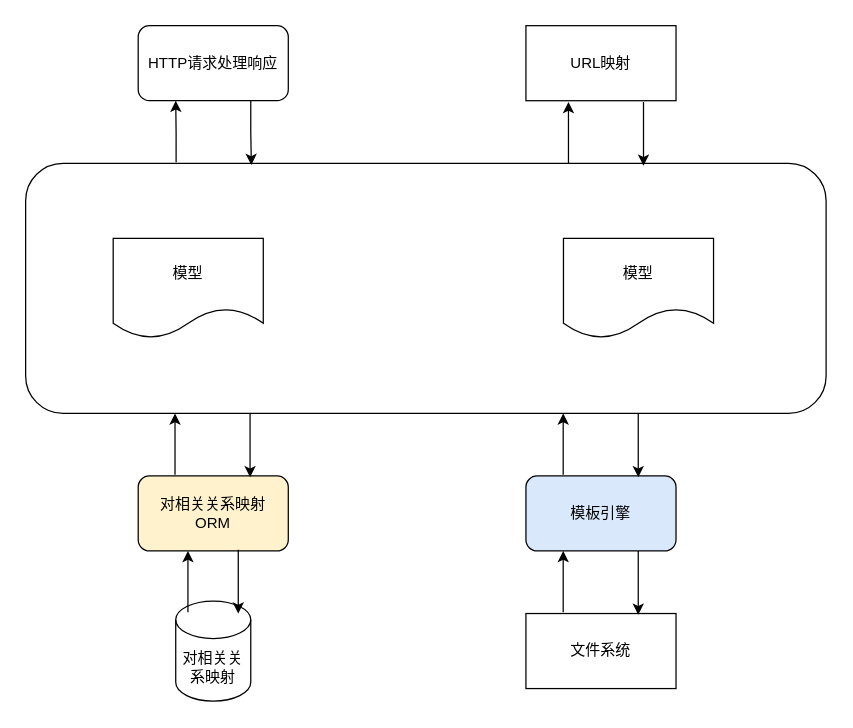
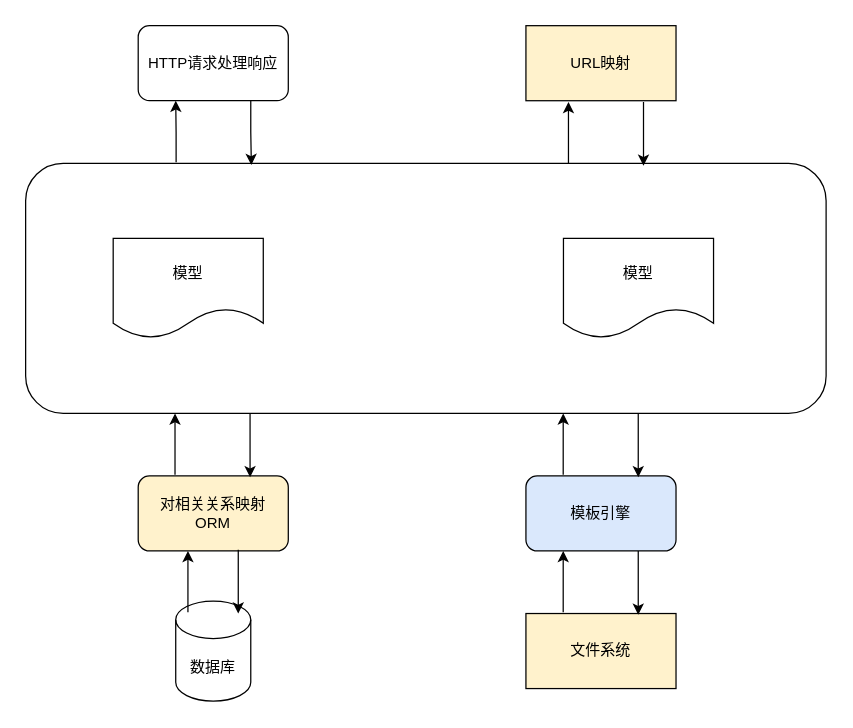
  <mxCell id="0" />
  <mxCell id="1" parent="0" />
  <mxCell id="2" value="HTTP请求处理响应" style="whiteSpace=wrap;html=1;rounded=1;" vertex="1" parent="1"><mxGeometry x="110" y="20" width="120" height="60" as="geometry" /></mxCell>
- <mxCell id="3" value="URL映射" style="whiteSpace=wrap;html=1;" vertex="1" parent="1"><mxGeometry x="420" y="20" width="120" height="60" as="geometry" /></mxCell>
+ <mxCell id="3" value="URL映射" style="whiteSpace=wrap;html=1;fillColor=#fff2cc;" vertex="1" parent="1"><mxGeometry x="420" y="20" width="120" height="60" as="geometry" /></mxCell>
  <mxCell id="4" value="" style="rounded=1;whiteSpace=wrap;html=1;" vertex="1" parent="1"><mxGeometry x="20" y="130" width="640" height="200" as="geometry" /></mxCell>
  <mxCell id="5" value="对相关关系映射&lt;br&gt;ORM" style="rounded=1;whiteSpace=wrap;html=1;fillColor=#fff2cc;" vertex="1" parent="1"><mxGeometry x="110" y="380" width="120" height="60" as="geometry" /></mxCell>
  <mxCell id="6" value="模板引擎" style="rounded=1;whiteSpace=wrap;html=1;fillColor=#dae8fc;" vertex="1" parent="1"><mxGeometry x="420" y="380" width="120" height="60" as="geometry" /></mxCell>
- <mxCell id="7" value="对相关关系映射" style="shape=cylinder3;whiteSpace=wrap;html=1;boundedLbl=1;backgroundOutline=1;size=15;" vertex="1" parent="1"><mxGeometry x="140" y="480" width="60" height="80" as="geometry" /></mxCell>
- <mxCell id="8" value="文件系统" style="whiteSpace=wrap;html=1;" vertex="1" parent="1"><mxGeometry x="420" y="490" width="120" height="60" as="geometry" /></mxCell>
+ <mxCell id="7" value="数据库" style="shape=cylinder3;whiteSpace=wrap;html=1;boundedLbl=1;backgroundOutline=1;size=15;" vertex="1" parent="1"><mxGeometry x="140" y="480" width="60" height="80" as="geometry" /></mxCell>
+ <mxCell id="8" value="文件系统" style="whiteSpace=wrap;html=1;fillColor=#fff2cc;" vertex="1" parent="1"><mxGeometry x="420" y="490" width="120" height="60" as="geometry" /></mxCell>
  <mxCell id="9" value="模型" style="shape=document;whiteSpace=wrap;html=1;boundedLbl=1;" vertex="1" parent="1"><mxGeometry x="90" y="190" width="120" height="80" as="geometry" /></mxCell>
  <mxCell id="10" value="模型" style="shape=document;whiteSpace=wrap;html=1;boundedLbl=1;" vertex="1" parent="1"><mxGeometry x="450" y="190" width="120" height="80" as="geometry" /></mxCell>
  <mxCell id="11" style="edgeStyle=orthogonalEdgeStyle;rounded=0;orthogonalLoop=1;jettySize=auto;html=1;exitX=0.75;exitY=1;exitDx=0;exitDy=0;entryX=0.282;entryY=0.007;entryDx=0;entryDy=0;entryPerimeter=0;" edge="1" parent="1" source="2" target="4"><mxGeometry relative="1" as="geometry" /></mxCell>
  <mxCell id="12" style="edgeStyle=orthogonalEdgeStyle;rounded=0;orthogonalLoop=1;jettySize=auto;html=1;exitX=0.188;exitY=-0.004;exitDx=0;exitDy=0;entryX=0.25;entryY=1;entryDx=0;entryDy=0;exitPerimeter=0;" edge="1" parent="1" source="4" target="2"><mxGeometry relative="1" as="geometry" /></mxCell>
  <mxCell id="13" style="edgeStyle=orthogonalEdgeStyle;rounded=0;orthogonalLoop=1;jettySize=auto;html=1;exitX=0.75;exitY=1;exitDx=0;exitDy=0;entryX=0.282;entryY=0.007;entryDx=0;entryDy=0;entryPerimeter=0;" edge="1" parent="1"><mxGeometry relative="1" as="geometry"><mxPoint x="514" y="81" as="sourcePoint" /><mxPoint x="514" y="132" as="targetPoint" /></mxGeometry></mxCell>
  <mxCell id="14" style="edgeStyle=orthogonalEdgeStyle;rounded=0;orthogonalLoop=1;jettySize=auto;html=1;exitX=0.188;exitY=-0.004;exitDx=0;exitDy=0;entryX=0.25;entryY=1;entryDx=0;entryDy=0;exitPerimeter=0;" edge="1" parent="1"><mxGeometry relative="1" as="geometry"><mxPoint x="454" y="130" as="sourcePoint" /><mxPoint x="454" y="81" as="targetPoint" /></mxGeometry></mxCell>
  <mxCell id="15" style="edgeStyle=orthogonalEdgeStyle;rounded=0;orthogonalLoop=1;jettySize=auto;html=1;exitX=0.75;exitY=1;exitDx=0;exitDy=0;entryX=0.282;entryY=0.007;entryDx=0;entryDy=0;entryPerimeter=0;" edge="1" parent="1"><mxGeometry relative="1" as="geometry"><mxPoint x="199.43" y="330" as="sourcePoint" /><mxPoint x="199.43" y="381" as="targetPoint" /></mxGeometry></mxCell>
  <mxCell id="16" style="edgeStyle=orthogonalEdgeStyle;rounded=0;orthogonalLoop=1;jettySize=auto;html=1;exitX=0.188;exitY=-0.004;exitDx=0;exitDy=0;entryX=0.25;entryY=1;entryDx=0;entryDy=0;exitPerimeter=0;" edge="1" parent="1"><mxGeometry relative="1" as="geometry"><mxPoint x="139.43" y="379" as="sourcePoint" /><mxPoint x="139.43" y="330" as="targetPoint" /></mxGeometry></mxCell>
  <mxCell id="17" style="edgeStyle=orthogonalEdgeStyle;rounded=0;orthogonalLoop=1;jettySize=auto;html=1;exitX=0.75;exitY=1;exitDx=0;exitDy=0;entryX=0.282;entryY=0.007;entryDx=0;entryDy=0;entryPerimeter=0;" edge="1" parent="1"><mxGeometry relative="1" as="geometry"><mxPoint x="509.8" y="330" as="sourcePoint" /><mxPoint x="509.8" y="381" as="targetPoint" /></mxGeometry></mxCell>
  <mxCell id="18" style="edgeStyle=orthogonalEdgeStyle;rounded=0;orthogonalLoop=1;jettySize=auto;html=1;exitX=0.188;exitY=-0.004;exitDx=0;exitDy=0;entryX=0.25;entryY=1;entryDx=0;entryDy=0;exitPerimeter=0;" edge="1" parent="1"><mxGeometry relative="1" as="geometry"><mxPoint x="449.8" y="379" as="sourcePoint" /><mxPoint x="449.8" y="330" as="targetPoint" /></mxGeometry></mxCell>
  <mxCell id="19" style="edgeStyle=orthogonalEdgeStyle;rounded=0;orthogonalLoop=1;jettySize=auto;html=1;exitX=0.75;exitY=1;exitDx=0;exitDy=0;entryX=0.282;entryY=0.007;entryDx=0;entryDy=0;entryPerimeter=0;" edge="1" parent="1"><mxGeometry relative="1" as="geometry"><mxPoint x="509.8" y="440" as="sourcePoint" /><mxPoint x="509.8" y="491" as="targetPoint" /></mxGeometry></mxCell>
  <mxCell id="20" style="edgeStyle=orthogonalEdgeStyle;rounded=0;orthogonalLoop=1;jettySize=auto;html=1;exitX=0.188;exitY=-0.004;exitDx=0;exitDy=0;entryX=0.25;entryY=1;entryDx=0;entryDy=0;exitPerimeter=0;" edge="1" parent="1"><mxGeometry relative="1" as="geometry"><mxPoint x="449.8" y="489" as="sourcePoint" /><mxPoint x="449.8" y="440" as="targetPoint" /></mxGeometry></mxCell>
  <mxCell id="21" style="edgeStyle=orthogonalEdgeStyle;rounded=0;orthogonalLoop=1;jettySize=auto;html=1;exitX=0.75;exitY=1;exitDx=0;exitDy=0;entryX=0.282;entryY=0.007;entryDx=0;entryDy=0;entryPerimeter=0;" edge="1" parent="1"><mxGeometry relative="1" as="geometry"><mxPoint x="190" y="439" as="sourcePoint" /><mxPoint x="190" y="490" as="targetPoint" /></mxGeometry></mxCell>
  <mxCell id="22" style="edgeStyle=orthogonalEdgeStyle;rounded=0;orthogonalLoop=1;jettySize=auto;html=1;exitX=0.188;exitY=-0.004;exitDx=0;exitDy=0;entryX=0.25;entryY=1;entryDx=0;entryDy=0;exitPerimeter=0;" edge="1" parent="1"><mxGeometry relative="1" as="geometry"><mxPoint x="149.76" y="489" as="sourcePoint" /><mxPoint x="149.76" y="440" as="targetPoint" /></mxGeometry></mxCell>
